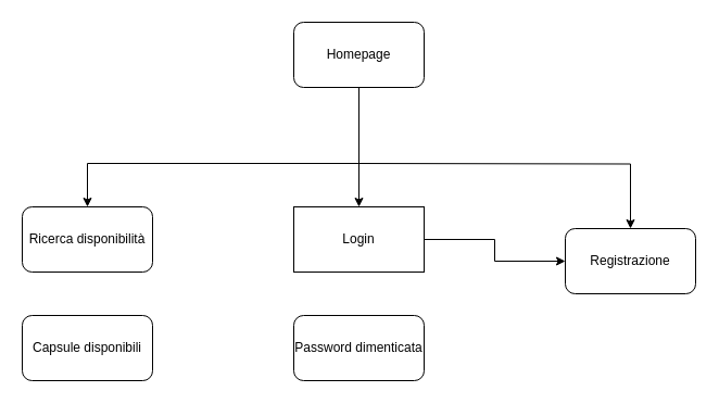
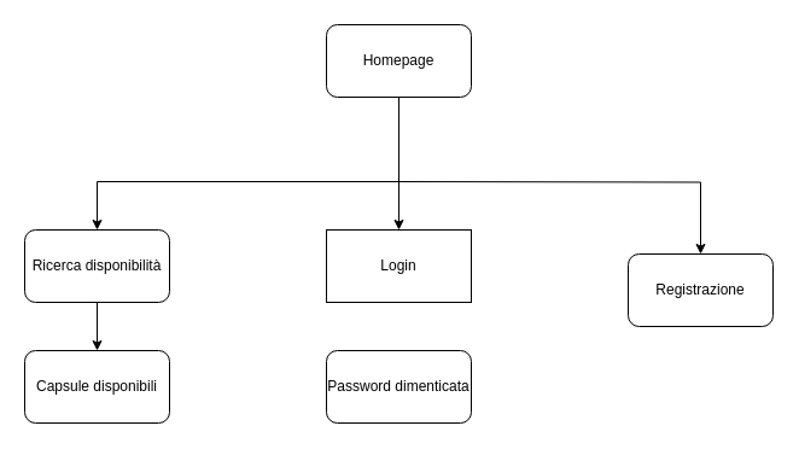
  <mxCell id="0" />
  <mxCell id="1" parent="0" />
  <mxCell id="2" value="" style="edgeStyle=orthogonalEdgeStyle;rounded=0;orthogonalLoop=1;jettySize=auto;html=1;" edge="1" parent="1" source="5" target="9"><mxGeometry relative="1" as="geometry" /></mxCell>
  <mxCell id="3" style="edgeStyle=orthogonalEdgeStyle;rounded=0;orthogonalLoop=1;jettySize=auto;html=1;" edge="1" parent="1" target="7"><mxGeometry relative="1" as="geometry"><mxPoint x="330" y="170" as="sourcePoint" /><Array as="points"><mxPoint x="330" y="150" /><mxPoint x="80" y="150" /></Array></mxGeometry></mxCell>
  <mxCell id="4" style="edgeStyle=orthogonalEdgeStyle;rounded=0;orthogonalLoop=1;jettySize=auto;html=1;entryX=0.5;entryY=0;entryDx=0;entryDy=0;" edge="1" parent="1" target="10"><mxGeometry relative="1" as="geometry"><mxPoint x="330" y="150" as="sourcePoint" /></mxGeometry></mxCell>
  <mxCell id="5" value="Homepage" style="rounded=1;whiteSpace=wrap;html=1;" vertex="1" parent="1"><mxGeometry x="270" y="20" width="120" height="60" as="geometry" /></mxCell>
+ <mxCell id="6" style="edgeStyle=orthogonalEdgeStyle;rounded=0;orthogonalLoop=1;jettySize=auto;html=1;exitX=0.5;exitY=1;exitDx=0;exitDy=0;" edge="1" parent="1" source="7" target="11"><mxGeometry relative="1" as="geometry" /></mxCell>
  <mxCell id="7" value="Ricerca disponibilità" style="rounded=1;whiteSpace=wrap;html=1;" vertex="1" parent="1"><mxGeometry x="20" y="190" width="120" height="60" as="geometry" /></mxCell>
- <mxCell id="8" style="edgeStyle=orthogonalEdgeStyle;rounded=0;orthogonalLoop=1;jettySize=auto;html=1;exitX=1;exitY=0.5;exitDx=0;exitDy=0;entryX=0;entryY=0.5;entryDx=0;entryDy=0;" edge="1" parent="1" source="9" target="10"><mxGeometry relative="1" as="geometry" /></mxCell>
  <mxCell id="9" value="Login" style="whiteSpace=wrap;html=1;rounded=0;" vertex="1" parent="1"><mxGeometry x="270" y="190" width="120" height="60" as="geometry" /></mxCell>
  <mxCell id="10" value="Registrazione" style="rounded=1;whiteSpace=wrap;html=1;" vertex="1" parent="1"><mxGeometry x="520" y="210" width="120" height="60" as="geometry" /></mxCell>
  <mxCell id="11" value="Capsule disponibili" style="rounded=1;whiteSpace=wrap;html=1;" vertex="1" parent="1"><mxGeometry x="20" y="290" width="120" height="60" as="geometry" /></mxCell>
  <mxCell id="12" value="Password dimenticata" style="rounded=1;whiteSpace=wrap;html=1;" vertex="1" parent="1"><mxGeometry x="270" y="290" width="120" height="60" as="geometry" /></mxCell>
